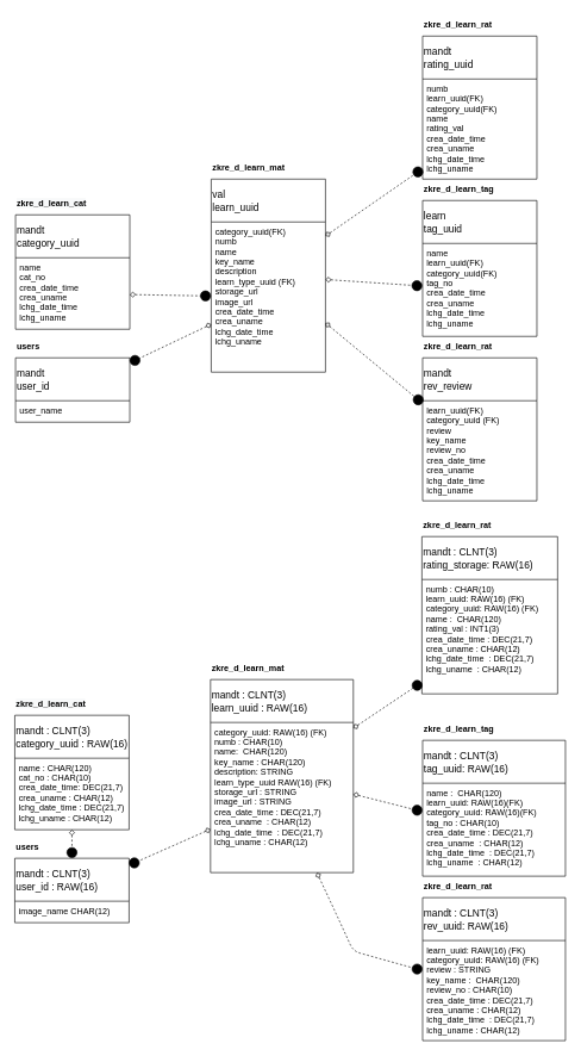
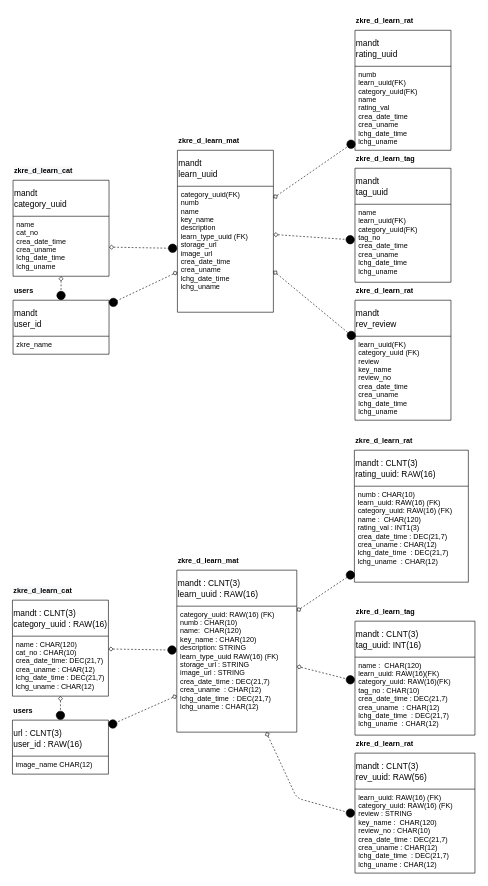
  <mxCell id="0" />
  <mxCell id="1" parent="0" />
  <mxCell id="2" value="mandt&#10;category_uuid" style="swimlane;fontStyle=0;childLayout=stackLayout;horizontal=1;startSize=60;horizontalStack=0;resizeParent=1;resizeParentMax=0;resizeLast=0;collapsible=1;marginBottom=0;align=left;fontSize=14;" parent="1" vertex="1"><mxGeometry x="21" y="300" width="160" height="160" as="geometry" /></mxCell>
  <mxCell id="3" value="name &#10;cat_no&#10;crea_date_time &#10;crea_uname     &#10;lchg_date_time  &#10;lchg_uname     " style="text;strokeColor=none;fillColor=none;spacingLeft=4;spacingRight=4;overflow=hidden;rotatable=0;points=[[0,0.5],[1,0.5]];portConstraint=eastwest;fontSize=12;" parent="2" vertex="1"><mxGeometry y="60" width="160" height="100" as="geometry" /></mxCell>
  <mxCell id="4" value="&lt;span style=&quot;color: rgb(0, 0, 0); font-family: helvetica; font-size: 12px; font-style: normal; font-weight: 700; letter-spacing: normal; text-align: center; text-indent: 0px; text-transform: none; word-spacing: 0px; background-color: rgb(248, 249, 250); display: inline; float: none;&quot;&gt;zkre_d_learn_cat&lt;/span&gt;" style="text;whiteSpace=wrap;html=1;" parent="1" vertex="1"><mxGeometry x="21" y="270" width="120" height="30" as="geometry" /></mxCell>
- <mxCell id="5" value="val&#10;learn_uuid" style="swimlane;fontStyle=0;childLayout=stackLayout;horizontal=1;startSize=60;horizontalStack=0;resizeParent=1;resizeParentMax=0;resizeLast=0;collapsible=1;marginBottom=0;align=left;fontSize=14;" parent="1" vertex="1"><mxGeometry x="295" y="250" width="160" height="270" as="geometry" /></mxCell>
+ <mxCell id="5" value="mandt&#10;learn_uuid" style="swimlane;fontStyle=0;childLayout=stackLayout;horizontal=1;startSize=60;horizontalStack=0;resizeParent=1;resizeParentMax=0;resizeLast=0;collapsible=1;marginBottom=0;align=left;fontSize=14;" parent="1" vertex="1"><mxGeometry x="295" y="250" width="160" height="270" as="geometry" /></mxCell>
  <mxCell id="6" value="category_uuid(FK)&#10;numb            &#10;name            &#10;key_name        &#10;description     &#10;learn_type_uuid (FK)&#10;storage_url      &#10;image_url          &#10;crea_date_time &#10;crea_uname     &#10;lchg_date_time  &#10;lchg_uname     " style="text;strokeColor=none;fillColor=none;spacingLeft=4;spacingRight=4;overflow=hidden;rotatable=0;points=[[0,0.5],[1,0.5]];portConstraint=eastwest;fontSize=12;align=left;" parent="5" vertex="1"><mxGeometry y="60" width="160" height="210" as="geometry" /></mxCell>
  <mxCell id="7" value="&lt;span style=&quot;font-weight: 700 ; text-align: center&quot;&gt;zkre_d_learn_mat&lt;/span&gt;" style="text;whiteSpace=wrap;html=1;" parent="1" vertex="1"><mxGeometry x="295" y="220" width="120" height="30" as="geometry" /></mxCell>
  <mxCell id="8" value="mandt&#10;rating_uuid" style="swimlane;fontStyle=0;childLayout=stackLayout;horizontal=1;startSize=60;horizontalStack=0;resizeParent=1;resizeParentMax=0;resizeLast=0;collapsible=1;marginBottom=0;align=left;fontSize=14;" parent="1" vertex="1"><mxGeometry x="591" y="50" width="160" height="200" as="geometry" /></mxCell>
  <mxCell id="9" value="numb              &#10;learn_uuid(FK)        &#10;category_uuid(FK)  &#10;name            &#10;rating_val             &#10;crea_date_time &#10;crea_uname     &#10;lchg_date_time  &#10;lchg_uname     " style="text;strokeColor=none;fillColor=none;spacingLeft=4;spacingRight=4;overflow=hidden;rotatable=0;points=[[0,0.5],[1,0.5]];portConstraint=eastwest;fontSize=12;align=left;" parent="8" vertex="1"><mxGeometry y="60" width="160" height="140" as="geometry" /></mxCell>
  <mxCell id="10" value="&lt;div style=&quot;text-align: center&quot;&gt;&lt;span&gt;&lt;b&gt;zkre_d_learn_rat&lt;/b&gt;&lt;/span&gt;&lt;/div&gt;" style="text;whiteSpace=wrap;html=1;" parent="1" vertex="1"><mxGeometry x="591" y="20" width="120" height="30" as="geometry" /></mxCell>
  <mxCell id="11" value="mandt&#10;rev_review" style="swimlane;fontStyle=0;childLayout=stackLayout;horizontal=1;startSize=60;horizontalStack=0;resizeParent=1;resizeParentMax=0;resizeLast=0;collapsible=1;marginBottom=0;align=left;fontSize=14;" parent="1" vertex="1"><mxGeometry x="591" y="500" width="160" height="200" as="geometry" /></mxCell>
  <mxCell id="12" value="learn_uuid(FK)&#10;category_uuid (FK)&#10;review       &#10;key_name    &#10;review_no                  &#10;crea_date_time &#10;crea_uname     &#10;lchg_date_time  &#10;lchg_uname     " style="text;strokeColor=none;fillColor=none;spacingLeft=4;spacingRight=4;overflow=hidden;rotatable=0;points=[[0,0.5],[1,0.5]];portConstraint=eastwest;fontSize=12;align=left;" parent="11" vertex="1"><mxGeometry y="60" width="160" height="140" as="geometry" /></mxCell>
  <mxCell id="13" value="&lt;div style=&quot;text-align: center&quot;&gt;&lt;span&gt;&lt;b&gt;zkre_d_learn_rat&lt;/b&gt;&lt;/span&gt;&lt;/div&gt;" style="text;whiteSpace=wrap;html=1;" parent="1" vertex="1"><mxGeometry x="591" y="470" width="120" height="30" as="geometry" /></mxCell>
- <mxCell id="14" value="learn&#10;tag_uuid" style="swimlane;fontStyle=0;childLayout=stackLayout;horizontal=1;startSize=60;horizontalStack=0;resizeParent=1;resizeParentMax=0;resizeLast=0;collapsible=1;marginBottom=0;align=left;fontSize=14;" parent="1" vertex="1"><mxGeometry x="591" y="280" width="160" height="190" as="geometry" /></mxCell>
+ <mxCell id="14" value="mandt&#10;tag_uuid" style="swimlane;fontStyle=0;childLayout=stackLayout;horizontal=1;startSize=60;horizontalStack=0;resizeParent=1;resizeParentMax=0;resizeLast=0;collapsible=1;marginBottom=0;align=left;fontSize=14;" parent="1" vertex="1"><mxGeometry x="591" y="280" width="160" height="190" as="geometry" /></mxCell>
  <mxCell id="15" value="name          &#10;learn_uuid(FK)&#10;category_uuid(FK)&#10;tag_no                  &#10;crea_date_time &#10;crea_uname     &#10;lchg_date_time  &#10;lchg_uname     " style="text;strokeColor=none;fillColor=none;spacingLeft=4;spacingRight=4;overflow=hidden;rotatable=0;points=[[0,0.5],[1,0.5]];portConstraint=eastwest;fontSize=12;align=left;" parent="14" vertex="1"><mxGeometry y="60" width="160" height="130" as="geometry" /></mxCell>
  <mxCell id="16" value="&lt;div style=&quot;text-align: center&quot;&gt;&lt;b&gt;zkre_d_learn_tag&lt;/b&gt;&lt;br&gt;&lt;/div&gt;" style="text;whiteSpace=wrap;html=1;" parent="1" vertex="1"><mxGeometry x="591" y="250" width="120" height="30" as="geometry" /></mxCell>
+ <mxCell id="17" value="" style="endArrow=circle;html=1;startArrow=diamond;startFill=0;endFill=1;dashed=1;" parent="1" source="2" target="21" edge="1"><mxGeometry width="50" height="50" relative="1" as="geometry"><mxPoint x="361" y="550" as="sourcePoint" /><mxPoint x="411" y="500" as="targetPoint" /></mxGeometry></mxCell>
  <mxCell id="18" value="" style="endArrow=circle;html=1;startArrow=diamond;startFill=0;endFill=1;dashed=1;" parent="1" source="5" target="9" edge="1"><mxGeometry width="50" height="50" relative="1" as="geometry"><mxPoint x="191" y="356.058" as="sourcePoint" /><mxPoint x="305" y="378.942" as="targetPoint" /></mxGeometry></mxCell>
  <mxCell id="19" value="" style="endArrow=circle;html=1;startArrow=diamond;startFill=0;endFill=1;dashed=1;" parent="1" source="5" target="15" edge="1"><mxGeometry width="50" height="50" relative="1" as="geometry"><mxPoint x="201" y="366.058" as="sourcePoint" /><mxPoint x="315" y="388.942" as="targetPoint" /></mxGeometry></mxCell>
  <mxCell id="20" value="" style="endArrow=circle;html=1;startArrow=diamond;startFill=0;endFill=1;rounded=1;dashed=1;" parent="1" source="5" target="12" edge="1"><mxGeometry width="50" height="50" relative="1" as="geometry"><mxPoint x="211" y="376.058" as="sourcePoint" /><mxPoint x="325" y="398.942" as="targetPoint" /></mxGeometry></mxCell>
  <mxCell id="21" value="mandt&#10;user_id" style="swimlane;fontStyle=0;childLayout=stackLayout;horizontal=1;startSize=60;horizontalStack=0;resizeParent=1;resizeParentMax=0;resizeLast=0;collapsible=1;marginBottom=0;align=left;fontSize=14;" parent="1" vertex="1"><mxGeometry x="21" y="500" width="160" height="90" as="geometry" /></mxCell>
- <mxCell id="22" value="user_name" style="text;strokeColor=none;fillColor=none;spacingLeft=4;spacingRight=4;overflow=hidden;rotatable=0;points=[[0,0.5],[1,0.5]];portConstraint=eastwest;fontSize=12;align=left;" parent="21" vertex="1"><mxGeometry y="60" width="160" height="30" as="geometry" /></mxCell>
+ <mxCell id="22" value="zkre_name" style="text;strokeColor=none;fillColor=none;spacingLeft=4;spacingRight=4;overflow=hidden;rotatable=0;points=[[0,0.5],[1,0.5]];portConstraint=eastwest;fontSize=12;align=left;" parent="21" vertex="1"><mxGeometry y="60" width="160" height="30" as="geometry" /></mxCell>
  <mxCell id="23" value="&lt;div style=&quot;text-align: center&quot;&gt;&lt;span&gt;&lt;b&gt;users&lt;/b&gt;&lt;/span&gt;&lt;/div&gt;" style="text;whiteSpace=wrap;html=1;" parent="1" vertex="1"><mxGeometry x="21" y="470" width="120" height="30" as="geometry" /></mxCell>
  <mxCell id="24" value="mandt : CLNT(3)&#10;category_uuid : RAW(16)" style="swimlane;fontStyle=0;childLayout=stackLayout;horizontal=1;startSize=60;horizontalStack=0;resizeParent=1;resizeParentMax=0;resizeLast=0;collapsible=1;marginBottom=0;align=left;fontSize=14;" vertex="1" parent="1"><mxGeometry x="20" y="1000" width="160" height="160" as="geometry" /></mxCell>
  <mxCell id="25" value="name : CHAR(120)&#10;cat_no : CHAR(10)&#10;crea_date_time: DEC(21,7)&#10;crea_uname : CHAR(12)     &#10;lchg_date_time : DEC(21,7)&#10;lchg_uname : CHAR(12)&#10;    " style="text;strokeColor=none;fillColor=none;spacingLeft=4;spacingRight=4;overflow=hidden;rotatable=0;points=[[0,0.5],[1,0.5]];portConstraint=eastwest;fontSize=12;" vertex="1" parent="24"><mxGeometry y="60" width="160" height="100" as="geometry" /></mxCell>
  <mxCell id="26" value="&lt;span style=&quot;color: rgb(0, 0, 0); font-family: helvetica; font-size: 12px; font-style: normal; font-weight: 700; letter-spacing: normal; text-align: center; text-indent: 0px; text-transform: none; word-spacing: 0px; background-color: rgb(248, 249, 250); display: inline; float: none;&quot;&gt;zkre_d_learn_cat&lt;/span&gt;" style="text;whiteSpace=wrap;html=1;" vertex="1" parent="1"><mxGeometry x="20" y="970" width="120" height="30" as="geometry" /></mxCell>
  <mxCell id="27" value="mandt : CLNT(3)&#10;learn_uuid : RAW(16)" style="swimlane;fontStyle=0;childLayout=stackLayout;horizontal=1;startSize=60;horizontalStack=0;resizeParent=1;resizeParentMax=0;resizeLast=0;collapsible=1;marginBottom=0;align=left;fontSize=14;" vertex="1" parent="1"><mxGeometry x="294" y="950" width="200" height="270" as="geometry" /></mxCell>
  <mxCell id="28" value="category_uuid: RAW(16) (FK)&#10;numb : CHAR(10)          &#10;name:  CHAR(120)&#10;key_name : CHAR(120)    &#10;description: STRING&#10;learn_type_uuid RAW(16) (FK)&#10;storage_url : STRING     &#10;image_url : STRING         &#10;crea_date_time : DEC(21,7)&#10;crea_uname  : CHAR(12)   &#10;lchg_date_time  : DEC(21,7)&#10;lchg_uname : CHAR(12)" style="text;strokeColor=none;fillColor=none;spacingLeft=4;spacingRight=4;overflow=hidden;rotatable=0;points=[[0,0.5],[1,0.5]];portConstraint=eastwest;fontSize=12;align=left;" vertex="1" parent="27"><mxGeometry y="60" width="200" height="210" as="geometry" /></mxCell>
  <mxCell id="29" value="&lt;span style=&quot;font-weight: 700 ; text-align: center&quot;&gt;zkre_d_learn_mat&lt;/span&gt;" style="text;whiteSpace=wrap;html=1;" vertex="1" parent="1"><mxGeometry x="294" y="920" width="120" height="30" as="geometry" /></mxCell>
- <mxCell id="30" value="mandt : CLNT(3)&#10;rating_storage: RAW(16)" style="swimlane;fontStyle=0;childLayout=stackLayout;horizontal=1;startSize=60;horizontalStack=0;resizeParent=1;resizeParentMax=0;resizeLast=0;collapsible=1;marginBottom=0;align=left;fontSize=14;" vertex="1" parent="1"><mxGeometry x="590" y="750" width="190" height="220" as="geometry" /></mxCell>
+ <mxCell id="30" value="mandt : CLNT(3)&#10;rating_uuid: RAW(16)" style="swimlane;fontStyle=0;childLayout=stackLayout;horizontal=1;startSize=60;horizontalStack=0;resizeParent=1;resizeParentMax=0;resizeLast=0;collapsible=1;marginBottom=0;align=left;fontSize=14;" vertex="1" parent="1"><mxGeometry x="590" y="750" width="190" height="220" as="geometry" /></mxCell>
  <mxCell id="31" value="numb : CHAR(10)            &#10;learn_uuid: RAW(16) (FK)        &#10;category_uuid: RAW(16) (FK)  &#10;name :  CHAR(120)&#10;rating_val : INT1(3)            &#10;crea_date_time : DEC(21,7)&#10;crea_uname : CHAR(12)     &#10;lchg_date_time  : DEC(21,7)&#10;lchg_uname  : CHAR(12)&#10;    " style="text;strokeColor=none;fillColor=none;spacingLeft=4;spacingRight=4;overflow=hidden;rotatable=0;points=[[0,0.5],[1,0.5]];portConstraint=eastwest;fontSize=12;align=left;" vertex="1" parent="30"><mxGeometry y="60" width="190" height="160" as="geometry" /></mxCell>
  <mxCell id="32" value="&lt;div style=&quot;text-align: center&quot;&gt;&lt;span&gt;&lt;b&gt;zkre_d_learn_rat&lt;/b&gt;&lt;/span&gt;&lt;/div&gt;" style="text;whiteSpace=wrap;html=1;" vertex="1" parent="1"><mxGeometry x="590" y="720" width="120" height="30" as="geometry" /></mxCell>
- <mxCell id="33" value="mandt : CLNT(3)&#10;rev_uuid: RAW(16)" style="swimlane;fontStyle=0;childLayout=stackLayout;horizontal=1;startSize=60;horizontalStack=0;resizeParent=1;resizeParentMax=0;resizeLast=0;collapsible=1;marginBottom=0;align=left;fontSize=14;" vertex="1" parent="1"><mxGeometry x="591" y="1255" width="200" height="200" as="geometry" /></mxCell>
+ <mxCell id="33" value="mandt : CLNT(3)&#10;rev_uuid: RAW(56)" style="swimlane;fontStyle=0;childLayout=stackLayout;horizontal=1;startSize=60;horizontalStack=0;resizeParent=1;resizeParentMax=0;resizeLast=0;collapsible=1;marginBottom=0;align=left;fontSize=14;" vertex="1" parent="1"><mxGeometry x="591" y="1255" width="200" height="200" as="geometry" /></mxCell>
  <mxCell id="34" value="learn_uuid: RAW(16) (FK)&#10;category_uuid: RAW(16) (FK)&#10;review : STRING    &#10;key_name :  CHAR(120)  &#10;review_no : CHAR(10)                &#10;crea_date_time : DEC(21,7)&#10;crea_uname : CHAR(12)  &#10;lchg_date_time  : DEC(21,7)&#10;lchg_uname : CHAR(12)&#10;  " style="text;strokeColor=none;fillColor=none;spacingLeft=4;spacingRight=4;overflow=hidden;rotatable=0;points=[[0,0.5],[1,0.5]];portConstraint=eastwest;fontSize=12;align=left;" vertex="1" parent="33"><mxGeometry y="60" width="200" height="140" as="geometry" /></mxCell>
  <mxCell id="35" value="&lt;div style=&quot;text-align: center&quot;&gt;&lt;span&gt;&lt;b&gt;zkre_d_learn_rat&lt;/b&gt;&lt;/span&gt;&lt;/div&gt;" style="text;whiteSpace=wrap;html=1;" vertex="1" parent="1"><mxGeometry x="591" y="1225" width="120" height="30" as="geometry" /></mxCell>
- <mxCell id="36" value="mandt : CLNT(3)&#10;tag_uuid: RAW(16)" style="swimlane;fontStyle=0;childLayout=stackLayout;horizontal=1;startSize=60;horizontalStack=0;resizeParent=1;resizeParentMax=0;resizeLast=0;collapsible=1;marginBottom=0;align=left;fontSize=14;" vertex="1" parent="1"><mxGeometry x="591" y="1035" width="200" height="190" as="geometry" /></mxCell>
+ <mxCell id="36" value="mandt : CLNT(3)&#10;tag_uuid: INT(16)" style="swimlane;fontStyle=0;childLayout=stackLayout;horizontal=1;startSize=60;horizontalStack=0;resizeParent=1;resizeParentMax=0;resizeLast=0;collapsible=1;marginBottom=0;align=left;fontSize=14;" vertex="1" parent="1"><mxGeometry x="591" y="1035" width="200" height="190" as="geometry" /></mxCell>
  <mxCell id="37" value="name :  CHAR(120)           &#10;learn_uuid: RAW(16)(FK)&#10;category_uuid: RAW(16)(FK)&#10;tag_no : CHAR(10)&#10;crea_date_time : DEC(21,7)&#10;crea_uname  : CHAR(12)    &#10;lchg_date_time  : DEC(21,7)&#10;lchg_uname  : CHAR(12)&#10;   " style="text;strokeColor=none;fillColor=none;spacingLeft=4;spacingRight=4;overflow=hidden;rotatable=0;points=[[0,0.5],[1,0.5]];portConstraint=eastwest;fontSize=12;align=left;" vertex="1" parent="36"><mxGeometry y="60" width="200" height="130" as="geometry" /></mxCell>
  <mxCell id="38" value="&lt;div style=&quot;text-align: center&quot;&gt;&lt;b&gt;zkre_d_learn_tag&lt;/b&gt;&lt;br&gt;&lt;/div&gt;" style="text;whiteSpace=wrap;html=1;" vertex="1" parent="1"><mxGeometry x="591" y="1005" width="120" height="30" as="geometry" /></mxCell>
+ <mxCell id="39" value="" style="endArrow=circle;html=1;startArrow=diamond;startFill=0;endFill=1;dashed=1;" edge="1" parent="1" source="24" target="27"><mxGeometry width="50" height="50" relative="1" as="geometry"><mxPoint x="360" y="1250" as="sourcePoint" /><mxPoint x="410" y="1200" as="targetPoint" /></mxGeometry></mxCell>
  <mxCell id="40" value="" style="endArrow=circle;html=1;startArrow=diamond;startFill=0;endFill=1;dashed=1;" edge="1" parent="1" source="27" target="31"><mxGeometry width="50" height="50" relative="1" as="geometry"><mxPoint x="190" y="1056.058" as="sourcePoint" /><mxPoint x="304" y="1078.942" as="targetPoint" /></mxGeometry></mxCell>
  <mxCell id="41" value="" style="endArrow=circle;html=1;startArrow=diamond;startFill=0;endFill=1;dashed=1;" edge="1" parent="1" source="27" target="37"><mxGeometry width="50" height="50" relative="1" as="geometry"><mxPoint x="200" y="1066.058" as="sourcePoint" /><mxPoint x="314" y="1088.942" as="targetPoint" /></mxGeometry></mxCell>
  <mxCell id="42" value="" style="endArrow=circle;html=1;startArrow=diamond;startFill=0;endFill=1;dashed=1;rounded=1;" edge="1" parent="1" source="28" target="34"><mxGeometry width="50" height="50" relative="1" as="geometry"><mxPoint x="210" y="1076.058" as="sourcePoint" /><mxPoint x="324" y="1098.942" as="targetPoint" /><Array as="points"><mxPoint x="471" y="1280" /><mxPoint x="494" y="1330" /></Array></mxGeometry></mxCell>
- <mxCell id="43" value="mandt : CLNT(3)&#10;user_id : RAW(16)" style="swimlane;fontStyle=0;childLayout=stackLayout;horizontal=1;startSize=60;horizontalStack=0;resizeParent=1;resizeParentMax=0;resizeLast=0;collapsible=1;marginBottom=0;align=left;fontSize=14;" vertex="1" parent="1"><mxGeometry x="20" y="1200" width="160" height="90" as="geometry" /></mxCell>
+ <mxCell id="43" value="url : CLNT(3)&#10;user_id : RAW(16)" style="swimlane;fontStyle=0;childLayout=stackLayout;horizontal=1;startSize=60;horizontalStack=0;resizeParent=1;resizeParentMax=0;resizeLast=0;collapsible=1;marginBottom=0;align=left;fontSize=14;" vertex="1" parent="1"><mxGeometry x="20" y="1200" width="160" height="90" as="geometry" /></mxCell>
  <mxCell id="44" value="image_name CHAR(12)" style="text;strokeColor=none;fillColor=none;spacingLeft=4;spacingRight=4;overflow=hidden;rotatable=0;points=[[0,0.5],[1,0.5]];portConstraint=eastwest;fontSize=12;align=left;" vertex="1" parent="43"><mxGeometry y="60" width="160" height="30" as="geometry" /></mxCell>
  <mxCell id="45" value="&lt;div style=&quot;text-align: center&quot;&gt;&lt;span&gt;&lt;b&gt;users&lt;/b&gt;&lt;/span&gt;&lt;/div&gt;" style="text;whiteSpace=wrap;html=1;" vertex="1" parent="1"><mxGeometry x="20" y="1170" width="120" height="30" as="geometry" /></mxCell>
  <mxCell id="46" value="" style="endArrow=circle;html=1;startArrow=diamond;startFill=0;endFill=1;dashed=1;" edge="1" parent="1" source="25" target="43"><mxGeometry width="50" height="50" relative="1" as="geometry"><mxPoint x="-19" y="1180" as="sourcePoint" /><mxPoint x="304" y="1093.54" as="targetPoint" /></mxGeometry></mxCell>
  <mxCell id="47" value="" style="endArrow=circle;html=1;startArrow=diamond;startFill=0;endFill=1;dashed=1;" edge="1" parent="1" source="28" target="43"><mxGeometry width="50" height="50" relative="1" as="geometry"><mxPoint x="190" y="1091.46" as="sourcePoint" /><mxPoint x="304" y="1093.54" as="targetPoint" /></mxGeometry></mxCell>
  <mxCell id="48" value="" style="endArrow=circle;html=1;startArrow=diamond;startFill=0;endFill=1;dashed=1;" edge="1" parent="1" source="3" target="6"><mxGeometry width="50" height="50" relative="1" as="geometry"><mxPoint x="191" y="391.46" as="sourcePoint" /><mxPoint x="305" y="393.54" as="targetPoint" /></mxGeometry></mxCell>
  <mxCell id="49" value="" style="endArrow=circle;html=1;startArrow=diamond;startFill=0;endFill=1;dashed=1;" edge="1" parent="1" source="6" target="21"><mxGeometry width="50" height="50" relative="1" as="geometry"><mxPoint x="221" y="330" as="sourcePoint" /><mxPoint x="315" y="403.54" as="targetPoint" /></mxGeometry></mxCell>
